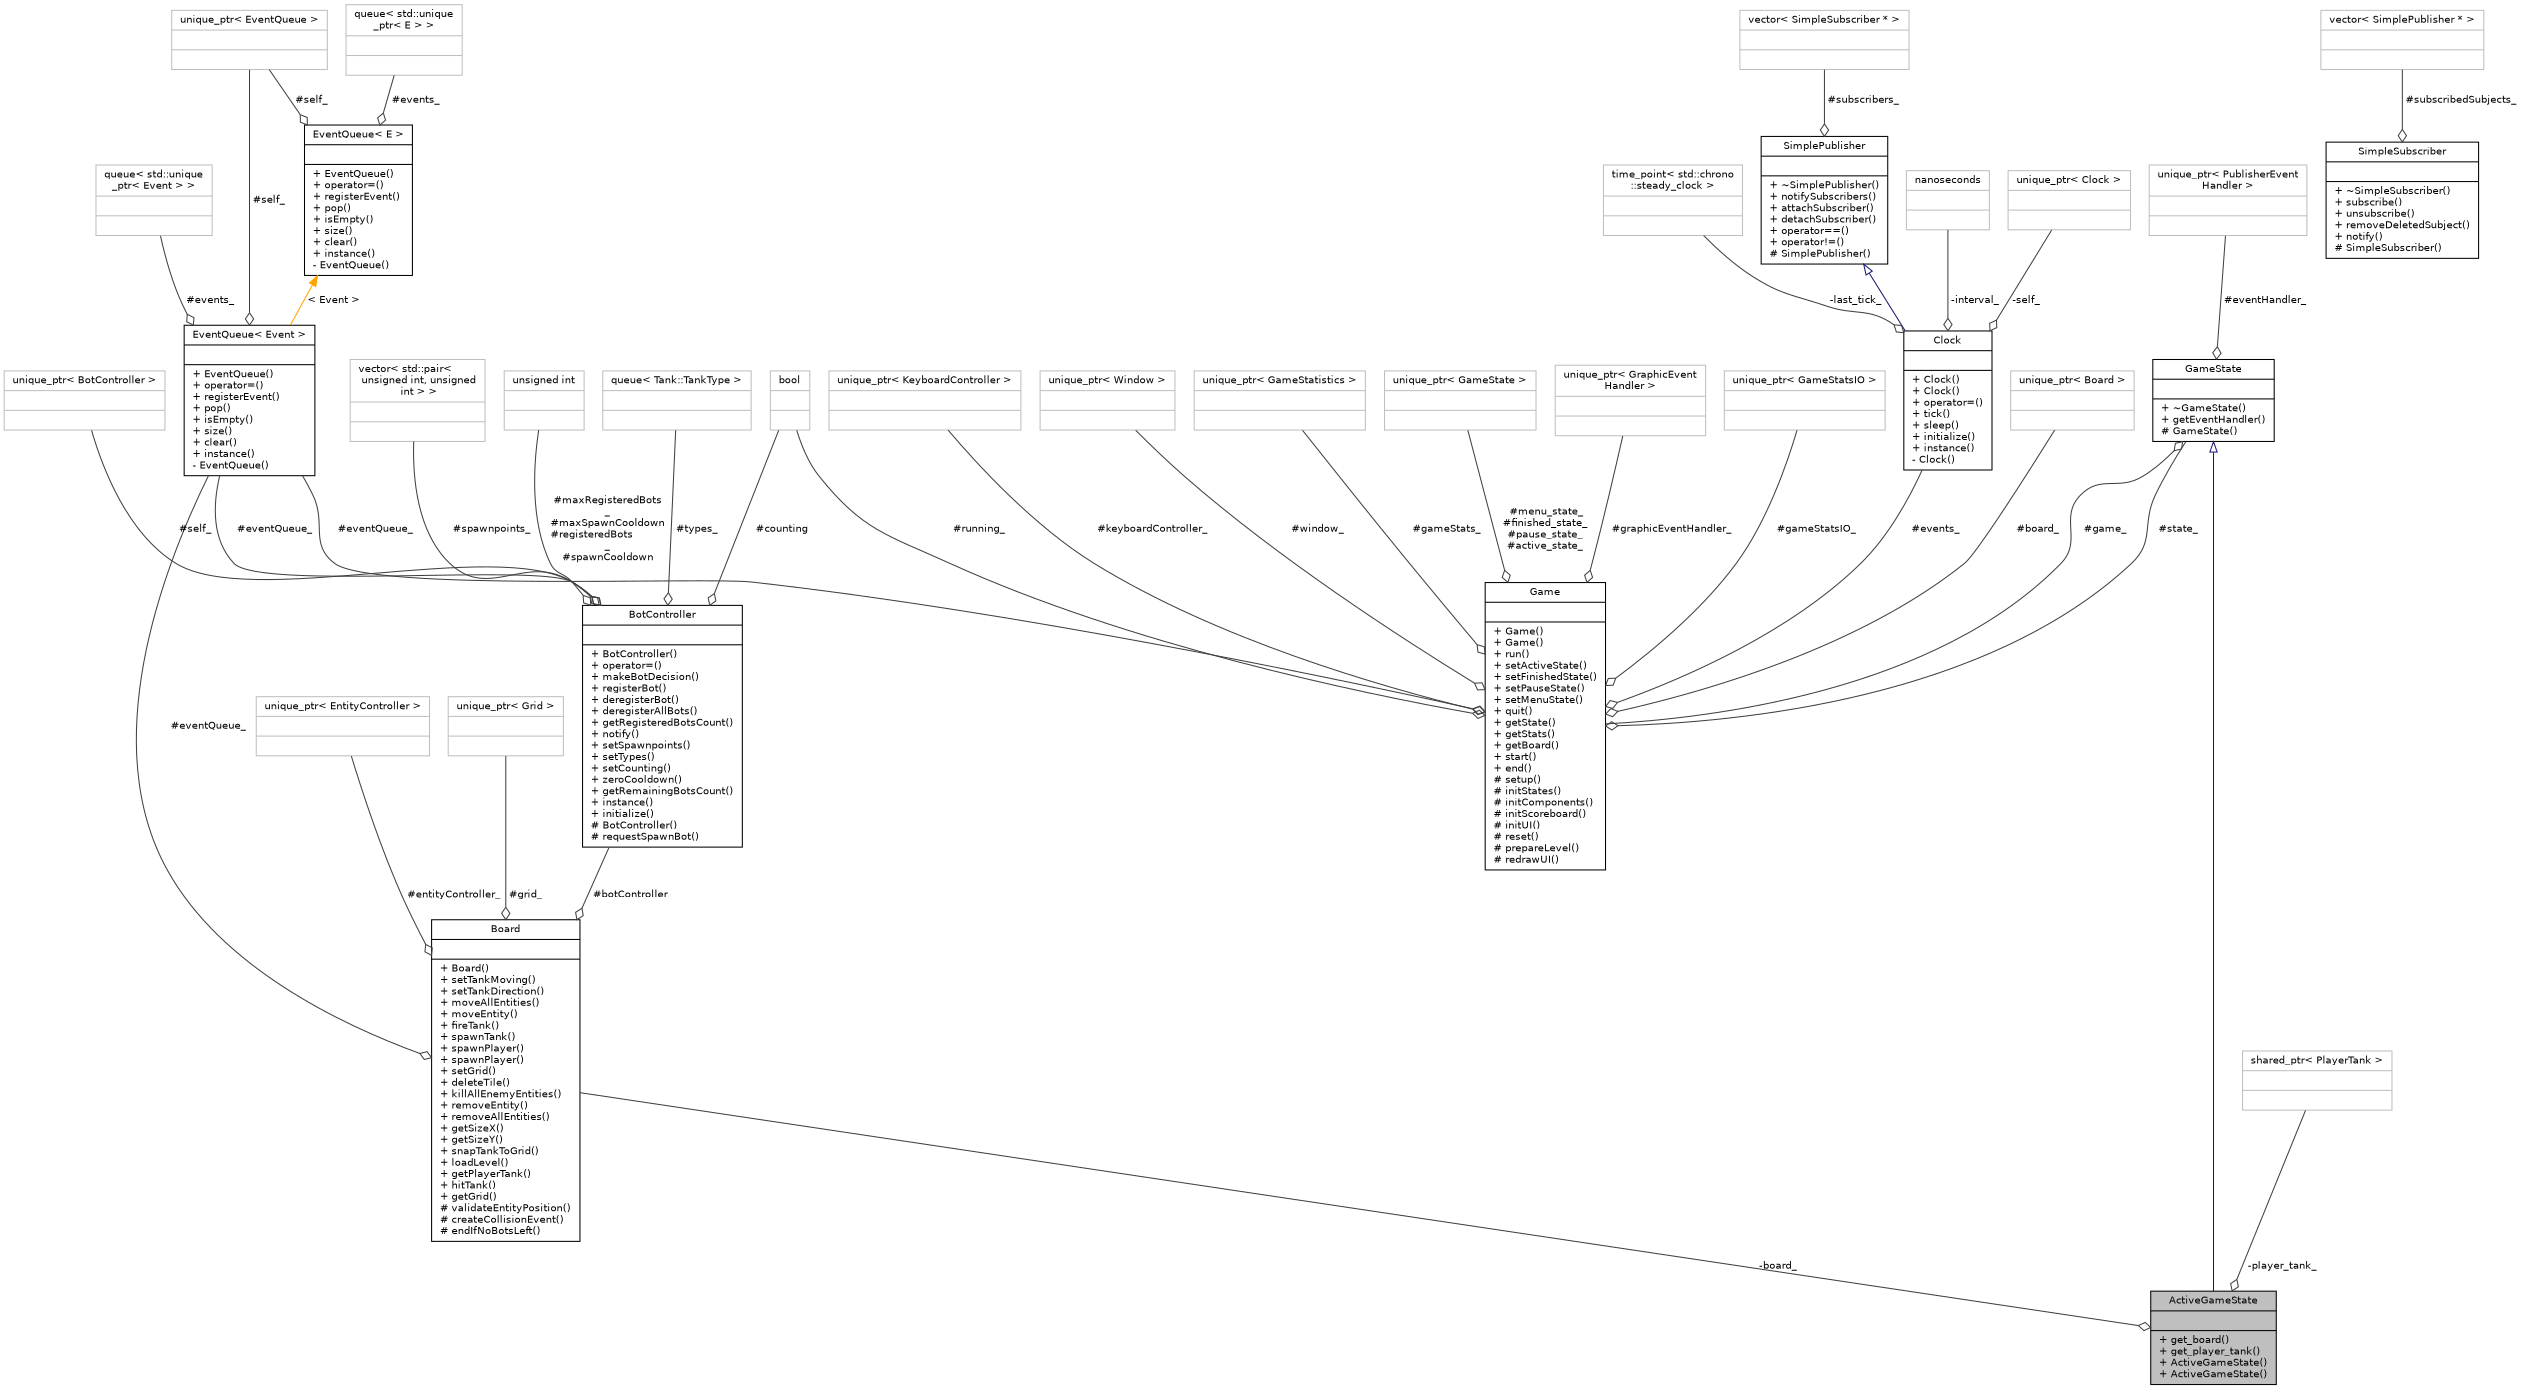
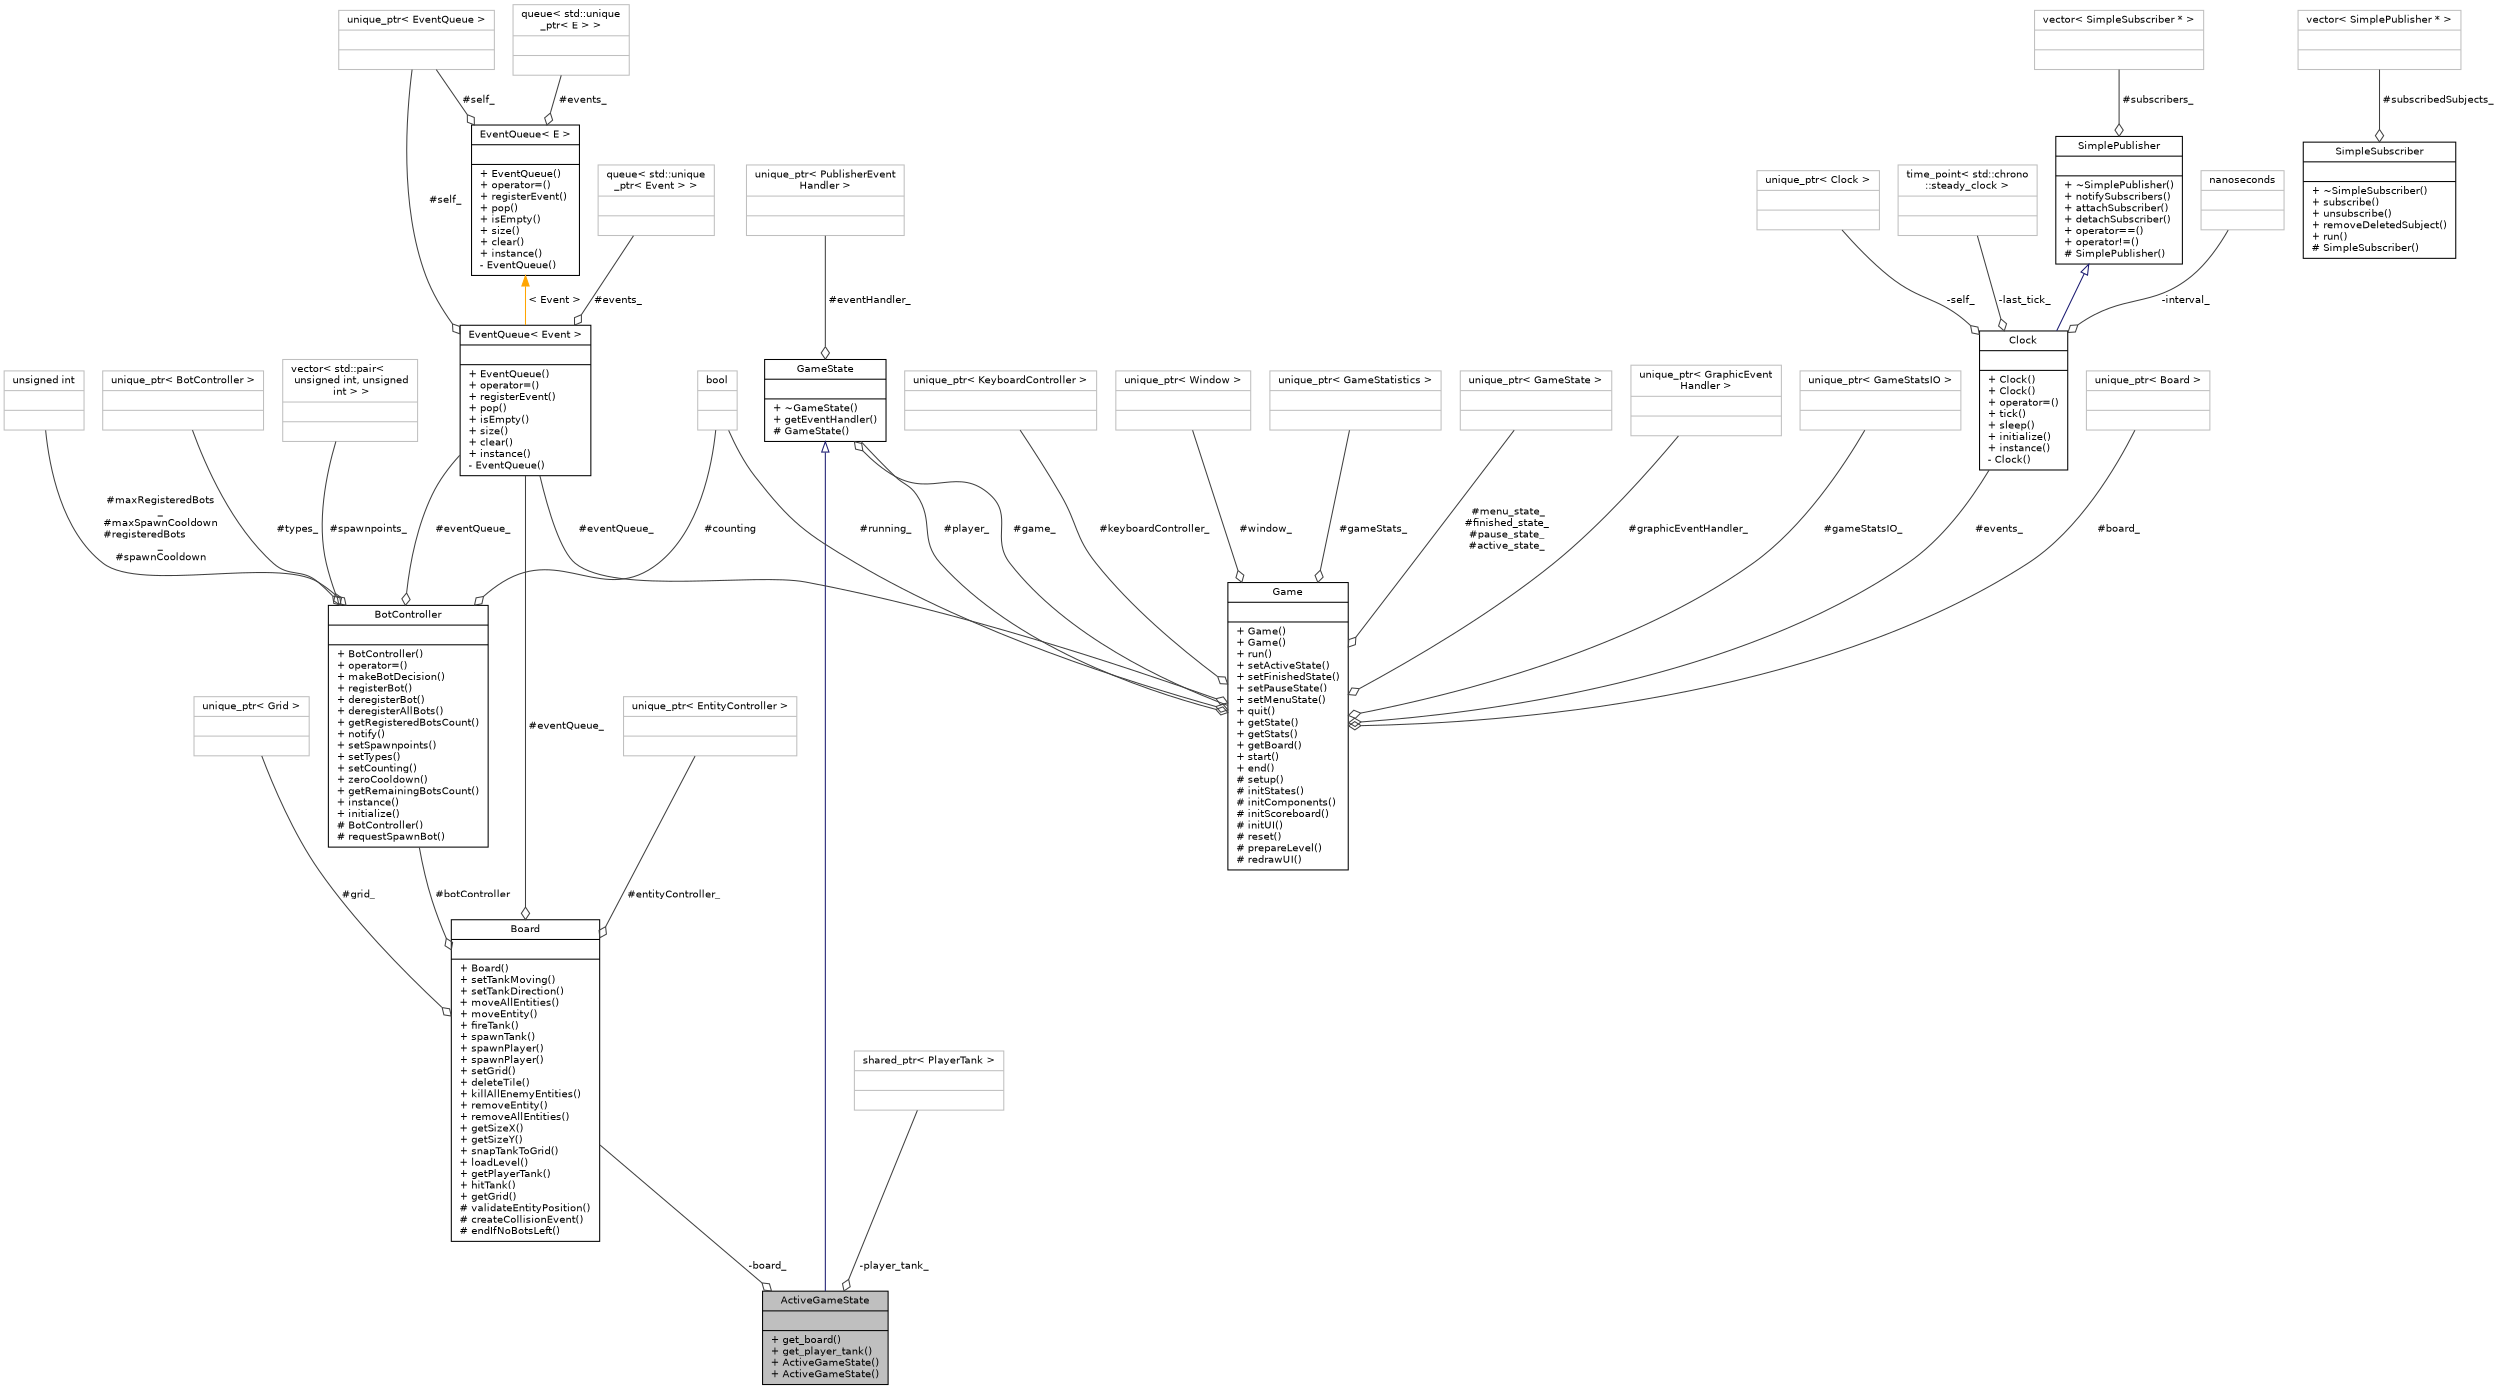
  digraph {
    node [color=grey75 fontname=Helvetica fontsize=10 shape=record]
    edge [color=grey25 fontname=Helvetica fontsize=10 labelfontname=Helvetica labelfontsize=10 style=solid arrowhead=odiamond]
    n1 [color=black fillcolor=grey75 fontcolor=black height=0.2 label="{ActiveGameState\n||+ get_board()\l+ get_player_tank()\l+ ActiveGameState()\l+ ActiveGameState()\l}" style=filled width=0.4]
    n2 [color=black height=0.2 label="{GameState\n||+ ~GameState()\l+ getEventHandler()\l# GameState()\l}" width=0.4]
    n3 [color=black height=0.2 label="{Game\n||+ Game()\l+ Game()\l+ run()\l+ setActiveState()\l+ setFinishedState()\l+ setPauseState()\l+ setMenuState()\l+ quit()\l+ getState()\l+ getStats()\l+ getBoard()\l+ start()\l+ end()\l# setup()\l# initStates()\l# initComponents()\l# initScoreboard()\l# initUI()\l# reset()\l# prepareLevel()\l# redrawUI()\l}" width=0.4]
    n4 [height=0.2 label="{unique_ptr\< KeyboardController \>\n||}" width=0.4]
    n5 [height=0.2 label="{unique_ptr\< Window \>\n||}" width=0.4]
    n6 [height=0.2 label="{unique_ptr\< GameStatistics \>\n||}" width=0.4]
    n7 [height=0.2 label="{unique_ptr\< GameState \>\n||}" width=0.4]
    n8 [height=0.2 label="{unique_ptr\< GraphicEvent\lHandler \>\n||}" width=0.4]
    n9 [color=black height=0.2 label="{EventQueue\< Event \>\n||+ EventQueue()\l+ operator=()\l+ registerEvent()\l+ pop()\l+ isEmpty()\l+ size()\l+ clear()\l+ instance()\l- EventQueue()\l}" width=0.4]
    n10 [color=black height=0.2 label="{Board\n||+ Board()\l+ setTankMoving()\l+ setTankDirection()\l+ moveAllEntities()\l+ moveEntity()\l+ fireTank()\l+ spawnTank()\l+ spawnPlayer()\l+ spawnPlayer()\l+ setGrid()\l+ deleteTile()\l+ killAllEnemyEntities()\l+ removeEntity()\l+ removeAllEntities()\l+ getSizeX()\l+ getSizeY()\l+ snapTankToGrid()\l+ loadLevel()\l+ getPlayerTank()\l+ hitTank()\l+ getGrid()\l# validateEntityPosition()\l# createCollisionEvent()\l# endIfNoBotsLeft()\l}" width=0.4]
    n11 [color=black height=0.2 label="{BotController\n||+ BotController()\l+ operator=()\l+ makeBotDecision()\l+ registerBot()\l+ deregisterBot()\l+ deregisterAllBots()\l+ getRegisteredBotsCount()\l+ notify()\l+ setSpawnpoints()\l+ setTypes()\l+ setCounting()\l+ zeroCooldown()\l+ getRemainingBotsCount()\l+ instance()\l+ initialize()\l# BotController()\l# requestSpawnBot()\l}" width=0.4]
    n12 [height=0.2 label="{queue\< std::unique\l_ptr\< Event \> \>\n||}" width=0.4]
    n13 [height=0.2 label="{unique_ptr\< EventQueue \>\n||}" width=0.4]
    n14 [color=black height=0.2 label="{EventQueue\< E \>\n||+ EventQueue()\l+ operator=()\l+ registerEvent()\l+ pop()\l+ isEmpty()\l+ size()\l+ clear()\l+ instance()\l- EventQueue()\l}" width=0.4]
    n15 [height=0.2 label="{queue\< std::unique\l_ptr\< E \> \>\n||}" width=0.4]
    n16 [height=0.2 label="{unique_ptr\< GameStatsIO \>\n||}" width=0.4]
    n17 [color=black height=0.2 label="{Clock\n||+ Clock()\l+ Clock()\l+ operator=()\l+ tick()\l+ sleep()\l+ initialize()\l+ instance()\l- Clock()\l}" width=0.4]
    n18 [color=black height=0.2 label="{SimplePublisher\n||+ ~SimplePublisher()\l+ notifySubscribers()\l+ attachSubscriber()\l+ detachSubscriber()\l+ operator==()\l+ operator!=()\l# SimplePublisher()\l}" width=0.4]
    n19 [height=0.2 label="{vector\< SimpleSubscriber * \>\n||}" width=0.4]
    n20 [height=0.2 label="{nanoseconds\n||}" width=0.4]
    n21 [height=0.2 label="{unique_ptr\< Clock \>\n||}" width=0.4]
    n22 [height=0.2 label="{time_point\< std::chrono\l::steady_clock \>\n||}" width=0.4]
    n23 [height=0.2 label="{bool\n||}" width=0.4]
    n24 [height=0.2 label="{unique_ptr\< Board \>\n||}" width=0.4]
    n25 [height=0.2 label="{unique_ptr\< PublisherEvent\lHandler \>\n||}" width=0.4]
-   n26 [color=black height=0.2 label="{SimpleSubscriber\n||+ ~SimpleSubscriber()\l+ subscribe()\l+ unsubscribe()\l+ removeDeletedSubject()\l+ notify()\l# SimpleSubscriber()\l}" width=0.4]
+   n26 [color=black height=0.2 label="{SimpleSubscriber\n||+ ~SimpleSubscriber()\l+ subscribe()\l+ unsubscribe()\l+ removeDeletedSubject()\l+ run()\l# SimpleSubscriber()\l}" width=0.4]
    n27 [height=0.2 label="{vector\< SimplePublisher * \>\n||}" width=0.4]
    n28 [height=0.2 label="{unique_ptr\< BotController \>\n||}" width=0.4]
    n29 [height=0.2 label="{vector\< std::pair\<\l unsigned int, unsigned\l int \> \>\n||}" width=0.4]
    n30 [height=0.2 label="{unsigned int\n||}" width=0.4]
-   n31 [height=0.2 label="{queue\< Tank::TankType \>\n||}" width=0.4]
    n32 [height=0.2 label="{unique_ptr\< EntityController \>\n||}" width=0.4]
    n33 [height=0.2 label="{unique_ptr\< Grid \>\n||}" width=0.4]
    n34 [height=0.2 label="{shared_ptr\< PlayerTank \>\n||}" width=0.4]
    n2 -> n1 [arrowtail=onormal color=midnightblue dir=back arrowhead=""]
-   n2 -> n3 [label=" #state_"]
+   n2 -> n3 [label=" #player_"]
    n3 -> n2 [label=" #game_"]
    n4 -> n3 [label=" #keyboardController_"]
    n5 -> n3 [label=" #window_"]
    n6 -> n3 [label=" #gameStats_"]
    n7 -> n3 [label=" #menu_state_\n#finished_state_\n#pause_state_\n#active_state_"]
    n8 -> n3 [label=" #graphicEventHandler_"]
    n9 -> n3 [label=" #eventQueue_"]
    n9 -> n10 [label=" #eventQueue_"]
    n9 -> n11 [label=" #eventQueue_"]
    n10 -> n1 [label=" -board_"]
    n11 -> n10 [label=" #botController"]
    n12 -> n9 [label=" #events_"]
    n13 -> n9 [label=" #self_"]
    n13 -> n14 [label=" #self_"]
    n14 -> n9 [color=orange dir=back label=" \< Event \>" arrowhead=""]
    n15 -> n14 [label=" #events_"]
    n16 -> n3 [label=" #gameStatsIO_"]
    n17 -> n3 [label=" #events_"]
    n18 -> n17 [arrowtail=onormal color=midnightblue dir=back arrowhead=""]
    n19 -> n18 [label=" #subscribers_"]
    n20 -> n17 [label=" -interval_"]
    n21 -> n17 [label=" -self_"]
    n22 -> n17 [label=" -last_tick_"]
    n23 -> n3 [label=" #running_"]
    n23 -> n11 [label=" #counting"]
    n24 -> n3 [label=" #board_"]
    n25 -> n2 [label=" #eventHandler_"]
    n27 -> n26 [label=" #subscribedSubjects_"]
-   n28 -> n11 [label=" #self_"]
+   n28 -> n11 [label=" #types_"]
    n29 -> n11 [label=" #spawnpoints_"]
    n30 -> n11 [label=" #maxRegisteredBots\l_\n#maxSpawnCooldown\n#registeredBots\l_\n#spawnCooldown"]
-   n31 -> n11 [label=" #types_"]
    n32 -> n10 [label=" #entityController_"]
    n33 -> n10 [label=" #grid_"]
    n34 -> n1 [label=" -player_tank_"]
  }
